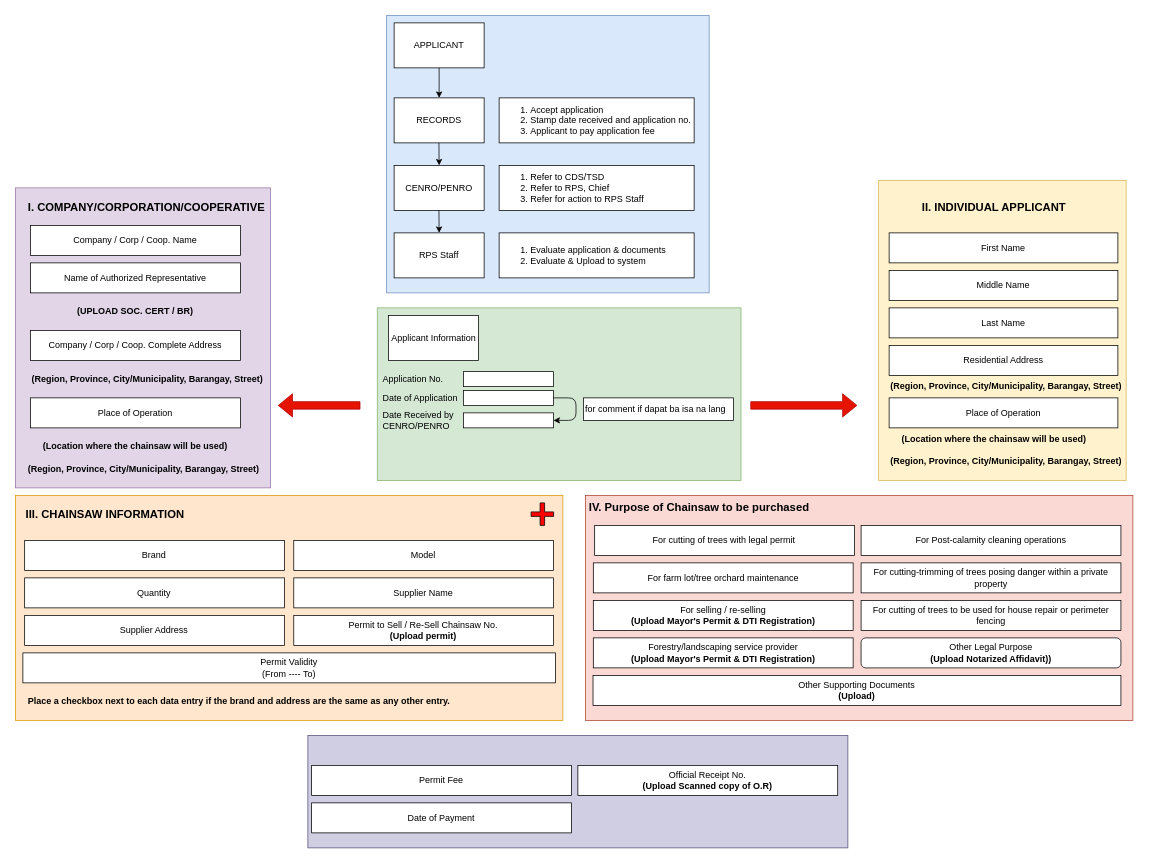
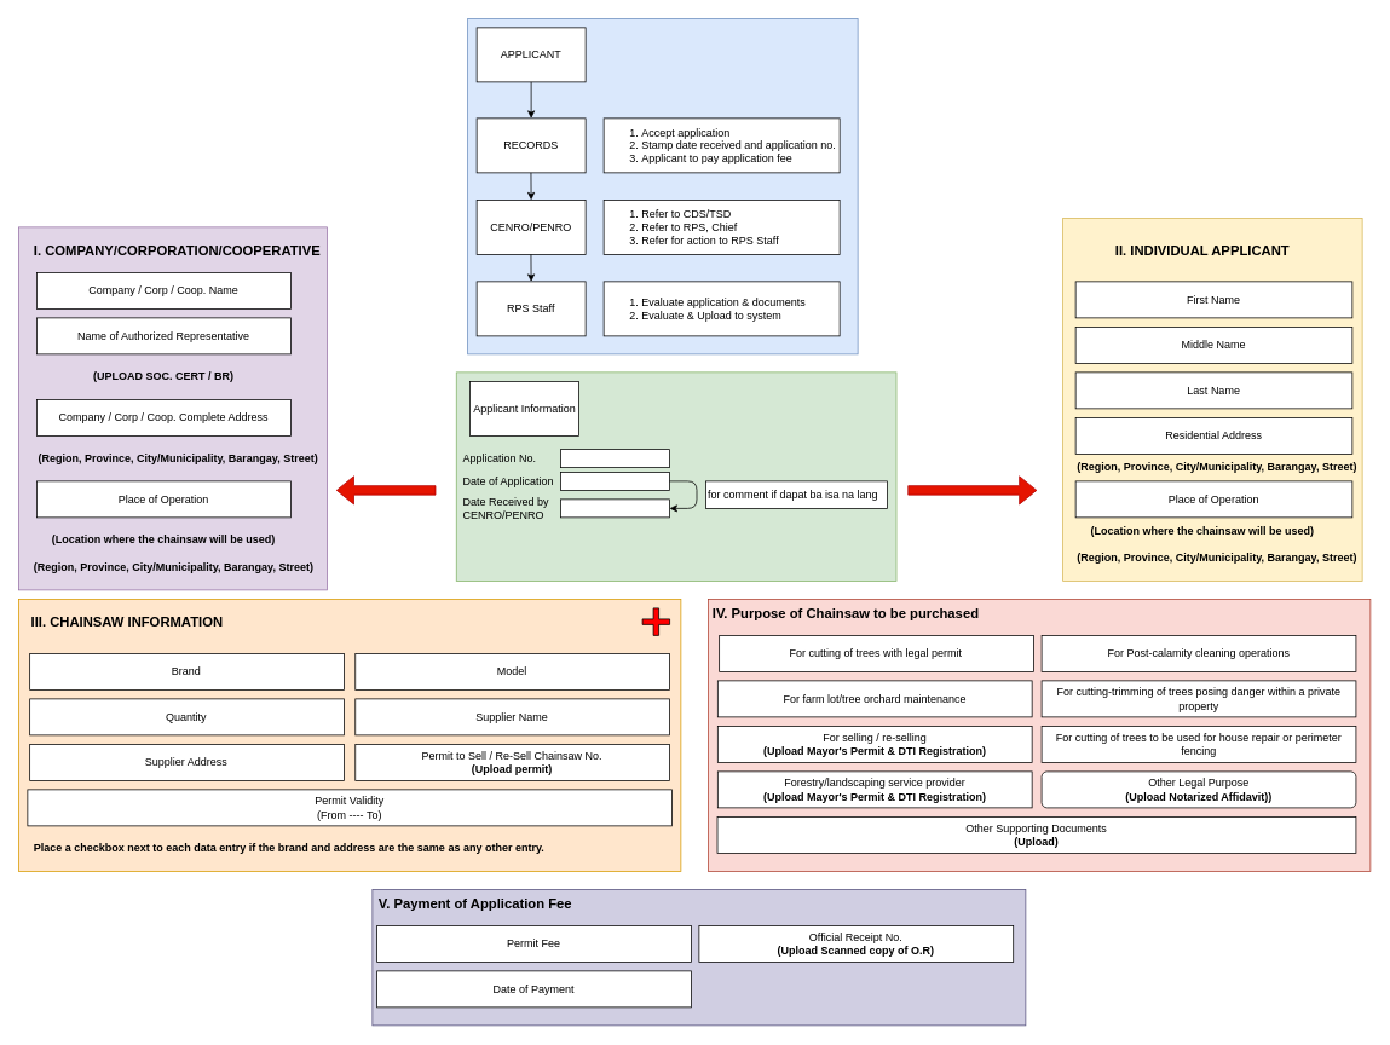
  <mxCell id="0" />
  <mxCell id="1" parent="0" />
  <mxCell id="2" value="" style="group" vertex="1" connectable="0" parent="1"><mxGeometry x="502.5" y="410" width="485" height="230" as="geometry" /></mxCell>
  <mxCell id="3" value="Upload application form (with received stamp)" style="text;html=1;align=left;verticalAlign=middle;whiteSpace=wrap;rounded=0;strokeWidth=1;perimeterSpacing=5;fillColor=default;strokeColor=default;" vertex="1" parent="2"><mxGeometry x="5" y="180" width="260" height="30" as="geometry" /></mxCell>
  <mxCell id="4" value="" style="group" vertex="1" connectable="0" parent="2"><mxGeometry width="485" height="230" as="geometry" /></mxCell>
  <mxCell id="5" value="" style="rounded=0;whiteSpace=wrap;html=1;fillColor=#d5e8d4;strokeColor=#82b366;" vertex="1" parent="4"><mxGeometry width="485" height="230" as="geometry" /></mxCell>
  <mxCell id="6" value="Applicant Information" style="rounded=0;whiteSpace=wrap;html=1;" vertex="1" parent="4"><mxGeometry x="15" y="10" width="120" height="60" as="geometry" /></mxCell>
  <mxCell id="7" value="Application No." style="text;html=1;align=left;verticalAlign=middle;whiteSpace=wrap;rounded=0;" vertex="1" parent="4"><mxGeometry x="5" y="80" width="100" height="30" as="geometry" /></mxCell>
  <mxCell id="8" value="Date of Application" style="text;html=1;align=left;verticalAlign=middle;whiteSpace=wrap;rounded=0;" vertex="1" parent="4"><mxGeometry x="5" y="105" width="120" height="30" as="geometry" /></mxCell>
  <mxCell id="9" value="Date Received by CENRO/PENRO" style="text;html=1;align=left;verticalAlign=middle;whiteSpace=wrap;rounded=0;" vertex="1" parent="4"><mxGeometry x="5" y="135" width="110" height="30" as="geometry" /></mxCell>
  <mxCell id="10" value="" style="rounded=0;whiteSpace=wrap;html=1;" vertex="1" parent="4"><mxGeometry x="115" y="85" width="120" height="20" as="geometry" /></mxCell>
  <mxCell id="11" value="" style="rounded=0;whiteSpace=wrap;html=1;" vertex="1" parent="4"><mxGeometry x="115" y="110" width="120" height="20" as="geometry" /></mxCell>
  <mxCell id="12" value="" style="rounded=0;whiteSpace=wrap;html=1;" vertex="1" parent="4"><mxGeometry x="115" y="140" width="120" height="20" as="geometry" /></mxCell>
  <mxCell id="13" value="" style="endArrow=classic;html=1;exitX=1;exitY=0.5;exitDx=0;exitDy=0;entryX=1;entryY=0.5;entryDx=0;entryDy=0;" edge="1" parent="4" source="11" target="12"><mxGeometry width="50" height="50" relative="1" as="geometry"><mxPoint x="215" y="120" as="sourcePoint" /><mxPoint x="265" y="70" as="targetPoint" /><Array as="points"><mxPoint x="265" y="120" /><mxPoint x="265" y="150" /></Array></mxGeometry></mxCell>
  <mxCell id="14" value="for comment if dapat ba isa na lang" style="text;html=1;align=left;verticalAlign=middle;whiteSpace=wrap;rounded=0;strokeWidth=1;perimeterSpacing=5;fillColor=default;strokeColor=default;" vertex="1" parent="4"><mxGeometry x="275" y="120" width="200" height="30" as="geometry" /></mxCell>
  <mxCell id="15" value="" style="group" vertex="1" connectable="0" parent="1"><mxGeometry x="515" y="20" width="430" height="370" as="geometry" /></mxCell>
  <mxCell id="16" value="" style="rounded=0;whiteSpace=wrap;html=1;fillColor=#dae8fc;strokeColor=#6c8ebf;" vertex="1" parent="15"><mxGeometry width="430" height="370" as="geometry" /></mxCell>
  <mxCell id="17" value="APPLICANT" style="rounded=0;whiteSpace=wrap;html=1;" vertex="1" parent="15"><mxGeometry x="10" y="10" width="120" height="60" as="geometry" /></mxCell>
  <mxCell id="18" value="RECORDS" style="rounded=0;whiteSpace=wrap;html=1;" vertex="1" parent="15"><mxGeometry x="10" y="110" width="120" height="60" as="geometry" /></mxCell>
  <mxCell id="19" value="" style="endArrow=classic;html=1;exitX=0.5;exitY=1;exitDx=0;exitDy=0;" edge="1" parent="15" source="17" target="18"><mxGeometry width="50" height="50" relative="1" as="geometry"><mxPoint x="390" y="290" as="sourcePoint" /><mxPoint x="440" y="240" as="targetPoint" /></mxGeometry></mxCell>
  <mxCell id="20" value="&lt;ol&gt;&lt;li&gt;Accept application&lt;/li&gt;&lt;li&gt;Stamp date received and application no.&lt;/li&gt;&lt;li&gt;Applicant to pay application fee&lt;/li&gt;&lt;/ol&gt;" style="text;html=1;align=left;verticalAlign=middle;whiteSpace=wrap;rounded=0;strokeWidth=1;perimeterSpacing=5;fillColor=default;strokeColor=default;" vertex="1" parent="15"><mxGeometry x="150" y="110" width="260" height="60" as="geometry" /></mxCell>
  <mxCell id="21" value="CENRO/PENRO" style="rounded=0;whiteSpace=wrap;html=1;" vertex="1" parent="15"><mxGeometry x="10" y="200" width="120" height="60" as="geometry" /></mxCell>
  <mxCell id="22" value="" style="endArrow=classic;html=1;exitX=0.5;exitY=1;exitDx=0;exitDy=0;entryX=0.5;entryY=0;entryDx=0;entryDy=0;" edge="1" parent="15" target="21"><mxGeometry width="50" height="50" relative="1" as="geometry"><mxPoint x="69.76" y="170" as="sourcePoint" /><mxPoint x="70" y="200" as="targetPoint" /></mxGeometry></mxCell>
  <mxCell id="23" value="&lt;ol&gt;&lt;li&gt;Refer to CDS/TSD&lt;/li&gt;&lt;li&gt;&lt;span style=&quot;background-color: transparent;&quot;&gt;Refer to RPS, Chief&lt;/span&gt;&lt;/li&gt;&lt;li&gt;&lt;span style=&quot;background-color: transparent;&quot;&gt;Refer for action to RPS Staff&lt;/span&gt;&lt;/li&gt;&lt;/ol&gt;" style="text;html=1;align=left;verticalAlign=middle;whiteSpace=wrap;rounded=0;strokeWidth=1;perimeterSpacing=5;fillColor=default;strokeColor=default;" vertex="1" parent="15"><mxGeometry x="150" y="200" width="260" height="60" as="geometry" /></mxCell>
  <mxCell id="24" value="RPS Staff" style="rounded=0;whiteSpace=wrap;html=1;" vertex="1" parent="15"><mxGeometry x="10" y="290" width="120" height="60" as="geometry" /></mxCell>
  <mxCell id="25" value="" style="endArrow=classic;html=1;exitX=0.5;exitY=1;exitDx=0;exitDy=0;entryX=0.5;entryY=0;entryDx=0;entryDy=0;" edge="1" parent="15" target="24"><mxGeometry width="50" height="50" relative="1" as="geometry"><mxPoint x="69.76" y="260" as="sourcePoint" /><mxPoint x="70" y="290" as="targetPoint" /></mxGeometry></mxCell>
  <mxCell id="26" value="&lt;ol&gt;&lt;li&gt;&lt;span style=&quot;background-color: transparent;&quot;&gt;Evaluate application &amp;amp; documents&lt;/span&gt;&lt;/li&gt;&lt;li&gt;Evaluate &amp;amp; Upload to system&lt;/li&gt;&lt;/ol&gt;" style="text;html=1;align=left;verticalAlign=middle;whiteSpace=wrap;rounded=0;strokeWidth=1;perimeterSpacing=5;fillColor=default;strokeColor=default;" vertex="1" parent="15"><mxGeometry x="150" y="290" width="260" height="60" as="geometry" /></mxCell>
  <mxCell id="27" value="" style="group" vertex="1" connectable="0" parent="1"><mxGeometry x="1150" y="240" width="355" height="400" as="geometry" /></mxCell>
  <mxCell id="28" value="" style="rounded=0;whiteSpace=wrap;html=1;fillColor=#fff2cc;strokeColor=#d6b656;" vertex="1" parent="27"><mxGeometry x="21" width="330" height="400" as="geometry" /></mxCell>
  <mxCell id="29" value="II. INDIVIDUAL APPLICANT" style="text;html=1;align=center;verticalAlign=middle;whiteSpace=wrap;rounded=0;fontStyle=1;fontSize=15;" vertex="1" parent="27"><mxGeometry y="20" width="350" height="30" as="geometry" /></mxCell>
  <mxCell id="30" value="First Name" style="rounded=0;whiteSpace=wrap;html=1;" vertex="1" parent="27"><mxGeometry x="35" y="70" width="305" height="40" as="geometry" /></mxCell>
  <mxCell id="31" value="Middle Name" style="rounded=0;whiteSpace=wrap;html=1;" vertex="1" parent="27"><mxGeometry x="35" y="120" width="305" height="40" as="geometry" /></mxCell>
  <mxCell id="32" value="Last Name" style="rounded=0;whiteSpace=wrap;html=1;" vertex="1" parent="27"><mxGeometry x="35" y="170" width="305" height="40" as="geometry" /></mxCell>
  <mxCell id="33" value="Residential Address" style="rounded=0;whiteSpace=wrap;html=1;" vertex="1" parent="27"><mxGeometry x="35" y="220" width="305" height="40" as="geometry" /></mxCell>
  <mxCell id="34" value="(Region, Province, City/Municipality, Barangay, Street)" style="text;html=1;align=left;verticalAlign=middle;whiteSpace=wrap;rounded=0;fontStyle=1" vertex="1" parent="27"><mxGeometry x="35" y="260" width="320" height="30" as="geometry" /></mxCell>
  <mxCell id="35" value="Place of Operation" style="rounded=0;whiteSpace=wrap;html=1;" vertex="1" parent="27"><mxGeometry x="35" y="290" width="305" height="40" as="geometry" /></mxCell>
  <mxCell id="36" value="(Region, Province, City/Municipality, Barangay, Street)" style="text;html=1;align=left;verticalAlign=middle;whiteSpace=wrap;rounded=0;fontStyle=1" vertex="1" parent="27"><mxGeometry x="35" y="360" width="320" height="30" as="geometry" /></mxCell>
  <mxCell id="37" value="(Location where the chainsaw will be used)" style="text;html=1;align=center;verticalAlign=middle;whiteSpace=wrap;rounded=0;fontStyle=1" vertex="1" parent="27"><mxGeometry x="35" y="330" width="280" height="30" as="geometry" /></mxCell>
  <mxCell id="38" value="" style="group" vertex="1" connectable="0" parent="1"><mxGeometry x="20" y="250" width="350" height="400" as="geometry" /></mxCell>
  <mxCell id="39" value="" style="rounded=0;whiteSpace=wrap;html=1;fillColor=#e1d5e7;strokeColor=#9673a6;" vertex="1" parent="38"><mxGeometry width="340" height="400" as="geometry" /></mxCell>
  <mxCell id="40" value="I. COMPANY/CORPORATION/COOPERATIVE" style="text;html=1;align=center;verticalAlign=middle;whiteSpace=wrap;rounded=0;fontStyle=1;fontSize=15;" vertex="1" parent="38"><mxGeometry y="10" width="350" height="30" as="geometry" /></mxCell>
  <mxCell id="41" value="Company / Corp / Coop. Name" style="rounded=0;whiteSpace=wrap;html=1;" vertex="1" parent="38"><mxGeometry x="20" y="50" width="280" height="40" as="geometry" /></mxCell>
  <mxCell id="42" value="Name of Authorized Representative" style="rounded=0;whiteSpace=wrap;html=1;" vertex="1" parent="38"><mxGeometry x="20" y="100" width="280" height="40" as="geometry" /></mxCell>
  <mxCell id="43" value="(UPLOAD SOC. CERT / BR)" style="text;html=1;align=center;verticalAlign=middle;whiteSpace=wrap;rounded=0;fontStyle=1" vertex="1" parent="38"><mxGeometry x="20" y="150" width="280" height="30" as="geometry" /></mxCell>
  <mxCell id="44" value="Company / Corp / Coop. Complete Address" style="rounded=0;whiteSpace=wrap;html=1;" vertex="1" parent="38"><mxGeometry x="20" y="190" width="280" height="40" as="geometry" /></mxCell>
  <mxCell id="45" value="(Region, Province, City/Municipality, Barangay, Street)" style="text;html=1;align=left;verticalAlign=middle;whiteSpace=wrap;rounded=0;fontStyle=1" vertex="1" parent="38"><mxGeometry x="20" y="240" width="320" height="30" as="geometry" /></mxCell>
  <mxCell id="46" value="Place of Operation" style="rounded=0;whiteSpace=wrap;html=1;" vertex="1" parent="38"><mxGeometry x="20" y="280" width="280" height="40" as="geometry" /></mxCell>
  <mxCell id="47" value="(Location where the chainsaw will be used)" style="text;html=1;align=center;verticalAlign=middle;whiteSpace=wrap;rounded=0;fontStyle=1" vertex="1" parent="38"><mxGeometry x="20" y="330" width="280" height="30" as="geometry" /></mxCell>
  <mxCell id="48" value="(Region, Province, City/Municipality, Barangay, Street)" style="text;html=1;align=left;verticalAlign=middle;whiteSpace=wrap;rounded=0;fontStyle=1" vertex="1" parent="38"><mxGeometry x="15" y="360" width="320" height="30" as="geometry" /></mxCell>
  <mxCell id="49" value="" style="group" vertex="1" connectable="0" parent="1"><mxGeometry x="780" y="660" width="730" height="300" as="geometry" /></mxCell>
  <mxCell id="50" value="" style="rounded=0;whiteSpace=wrap;html=1;fillColor=#fad9d5;strokeColor=#ae4132;container=0;" vertex="1" parent="49"><mxGeometry width="730" height="300" as="geometry" /></mxCell>
  <mxCell id="51" value="IV. Purpose of Chainsaw to be purchased" style="text;html=1;align=left;verticalAlign=middle;whiteSpace=wrap;rounded=0;fontStyle=1;fontSize=15;container=0;" vertex="1" parent="49"><mxGeometry x="2.563" width="433.051" height="30" as="geometry" /></mxCell>
  <mxCell id="52" value="For cutting of trees with legal permit" style="rounded=0;whiteSpace=wrap;html=1;container=0;" vertex="1" parent="49"><mxGeometry x="12.373" y="40" width="346.441" height="40" as="geometry" /></mxCell>
  <mxCell id="53" value="For farm lot/tree orchard maintenance" style="rounded=0;whiteSpace=wrap;html=1;container=0;" vertex="1" parent="49"><mxGeometry x="10.593" y="90" width="346.441" height="40" as="geometry" /></mxCell>
  <mxCell id="54" value="For selling / re-selling&lt;div&gt;&lt;b&gt;(Upload Mayor's Permit &amp;amp; DTI Registration)&lt;/b&gt;&lt;/div&gt;" style="rounded=0;whiteSpace=wrap;html=1;container=0;" vertex="1" parent="49"><mxGeometry x="10.593" y="140" width="346.441" height="40" as="geometry" /></mxCell>
  <mxCell id="55" value="For Post-calamity cleaning operations" style="rounded=0;whiteSpace=wrap;html=1;container=0;" vertex="1" parent="49"><mxGeometry x="367.623" y="40" width="346.441" height="40" as="geometry" /></mxCell>
  <mxCell id="56" value="For cutting-trimming of trees posing danger within a private property" style="rounded=0;whiteSpace=wrap;html=1;container=0;" vertex="1" parent="49"><mxGeometry x="367.623" y="90" width="346.441" height="40" as="geometry" /></mxCell>
  <mxCell id="57" value="For cutting of trees to be used for house repair or perimeter fencing" style="rounded=0;whiteSpace=wrap;html=1;container=0;" vertex="1" parent="49"><mxGeometry x="367.623" y="140" width="346.441" height="40" as="geometry" /></mxCell>
  <mxCell id="58" value="Forestry/landscaping service provider&lt;div&gt;&lt;b&gt;(Upload Mayor's Permit &amp;amp; DTI Registration)&lt;/b&gt;&lt;/div&gt;" style="rounded=0;whiteSpace=wrap;html=1;container=0;" vertex="1" parent="49"><mxGeometry x="10.593" y="190" width="346.441" height="40" as="geometry" /></mxCell>
  <mxCell id="59" value="Other Legal Purpose&lt;div&gt;&lt;b&gt;(Upload Notarized Affidavit))&lt;/b&gt;&lt;/div&gt;" style="whiteSpace=wrap;html=1;container=0;rounded=1;" vertex="1" parent="49"><mxGeometry x="367.623" y="190" width="346.441" height="40" as="geometry" /></mxCell>
  <mxCell id="60" value="Other Supporting Documents&lt;div&gt;&lt;b&gt;(Upload)&lt;/b&gt;&lt;/div&gt;" style="rounded=0;whiteSpace=wrap;html=1;container=0;" vertex="1" parent="49"><mxGeometry x="10.18" y="240" width="703.88" height="40" as="geometry" /></mxCell>
  <mxCell id="61" value="" style="group" vertex="1" connectable="0" parent="1"><mxGeometry x="20" y="660" width="730" height="300" as="geometry" /></mxCell>
  <mxCell id="62" value="" style="rounded=0;whiteSpace=wrap;html=1;fillColor=#ffe6cc;strokeColor=#d79b00;" vertex="1" parent="61"><mxGeometry width="730" height="300" as="geometry" /></mxCell>
  <mxCell id="63" value="III. CHAINSAW INFORMATION" style="text;html=1;align=left;verticalAlign=middle;whiteSpace=wrap;rounded=0;fontStyle=1;fontSize=15;" vertex="1" parent="61"><mxGeometry x="12.373" y="10" width="433.051" height="30" as="geometry" /></mxCell>
  <mxCell id="64" value="Brand" style="rounded=0;whiteSpace=wrap;html=1;" vertex="1" parent="61"><mxGeometry x="12.373" y="60" width="346.441" height="40" as="geometry" /></mxCell>
  <mxCell id="65" value="Model" style="rounded=0;whiteSpace=wrap;html=1;" vertex="1" parent="61"><mxGeometry x="371.186" y="60" width="346.441" height="40" as="geometry" /></mxCell>
  <mxCell id="66" value="Quantity" style="rounded=0;whiteSpace=wrap;html=1;" vertex="1" parent="61"><mxGeometry x="12.373" y="110" width="346.441" height="40" as="geometry" /></mxCell>
  <mxCell id="67" value="Supplier Name" style="rounded=0;whiteSpace=wrap;html=1;" vertex="1" parent="61"><mxGeometry x="371.186" y="110" width="346.441" height="40" as="geometry" /></mxCell>
  <mxCell id="68" value="Supplier Address" style="rounded=0;whiteSpace=wrap;html=1;" vertex="1" parent="61"><mxGeometry x="12.373" y="160" width="346.441" height="40" as="geometry" /></mxCell>
  <mxCell id="69" value="Permit to Sell / Re-Sell Chainsaw No.&lt;div&gt;&lt;span style=&quot;color: rgb(0, 0, 0); font-weight: 700;&quot;&gt;(Upload permit)&lt;/span&gt;&lt;/div&gt;" style="rounded=0;whiteSpace=wrap;html=1;" vertex="1" parent="61"><mxGeometry x="371.186" y="160" width="346.441" height="40" as="geometry" /></mxCell>
  <mxCell id="70" value="Permit Validity&lt;div&gt;(From ---- To)&lt;/div&gt;" style="rounded=0;whiteSpace=wrap;html=1;" vertex="1" parent="61"><mxGeometry x="10" y="210" width="710" height="40" as="geometry" /></mxCell>
  <mxCell id="71" value="" style="shape=cross;whiteSpace=wrap;html=1;fillColor=#FF0000;" vertex="1" parent="61"><mxGeometry x="687.63" y="10" width="30" height="30" as="geometry" /></mxCell>
  <mxCell id="72" value="Place a checkbox next to each data entry if the brand and address are the same as any other entry." style="text;html=1;align=left;verticalAlign=middle;whiteSpace=wrap;rounded=0;fontStyle=1" vertex="1" parent="61"><mxGeometry x="15" y="260" width="565" height="30" as="geometry" /></mxCell>
  <mxCell id="73" value="" style="shape=flexArrow;endArrow=classic;html=1;fillColor=#e51400;strokeColor=#B20000;" edge="1" parent="1"><mxGeometry width="50" height="50" relative="1" as="geometry"><mxPoint x="480" y="540" as="sourcePoint" /><mxPoint x="370" y="540" as="targetPoint" /></mxGeometry></mxCell>
  <mxCell id="74" value="" style="shape=flexArrow;endArrow=classic;html=1;fillColor=#e51400;strokeColor=#B20000;" edge="1" parent="1"><mxGeometry width="50" height="50" relative="1" as="geometry"><mxPoint x="1000" y="540" as="sourcePoint" /><mxPoint x="1142.5" y="540" as="targetPoint" /></mxGeometry></mxCell>
  <mxCell id="75" value="" style="group" vertex="1" connectable="0" parent="1"><mxGeometry x="410" y="980" width="720" height="150" as="geometry" /></mxCell>
  <mxCell id="76" value="" style="rounded=0;whiteSpace=wrap;html=1;fillColor=#d0cee2;strokeColor=#56517e;" vertex="1" parent="75"><mxGeometry width="720" height="150" as="geometry" /></mxCell>
  <mxCell id="77" value="Permit Fee" style="rounded=0;whiteSpace=wrap;html=1;" vertex="1" parent="75"><mxGeometry x="5.003" y="40" width="346.441" height="40" as="geometry" /></mxCell>
+ <mxCell id="78" value="V. Payment of Application Fee" style="text;html=1;align=left;verticalAlign=middle;whiteSpace=wrap;rounded=0;fontStyle=1;fontSize=15;" vertex="1" parent="75"><mxGeometry x="5.003" width="433.051" height="30" as="geometry" /></mxCell>
  <mxCell id="79" value="Official Receipt No.&lt;div&gt;&lt;b&gt;(Upload Scanned copy of O.R)&lt;/b&gt;&lt;/div&gt;" style="rounded=0;whiteSpace=wrap;html=1;" vertex="1" parent="75"><mxGeometry x="360.003" y="40" width="346.441" height="40" as="geometry" /></mxCell>
  <mxCell id="80" value="Date of Payment" style="rounded=0;whiteSpace=wrap;html=1;" vertex="1" parent="75"><mxGeometry x="5.003" y="90" width="346.441" height="40" as="geometry" /></mxCell>
